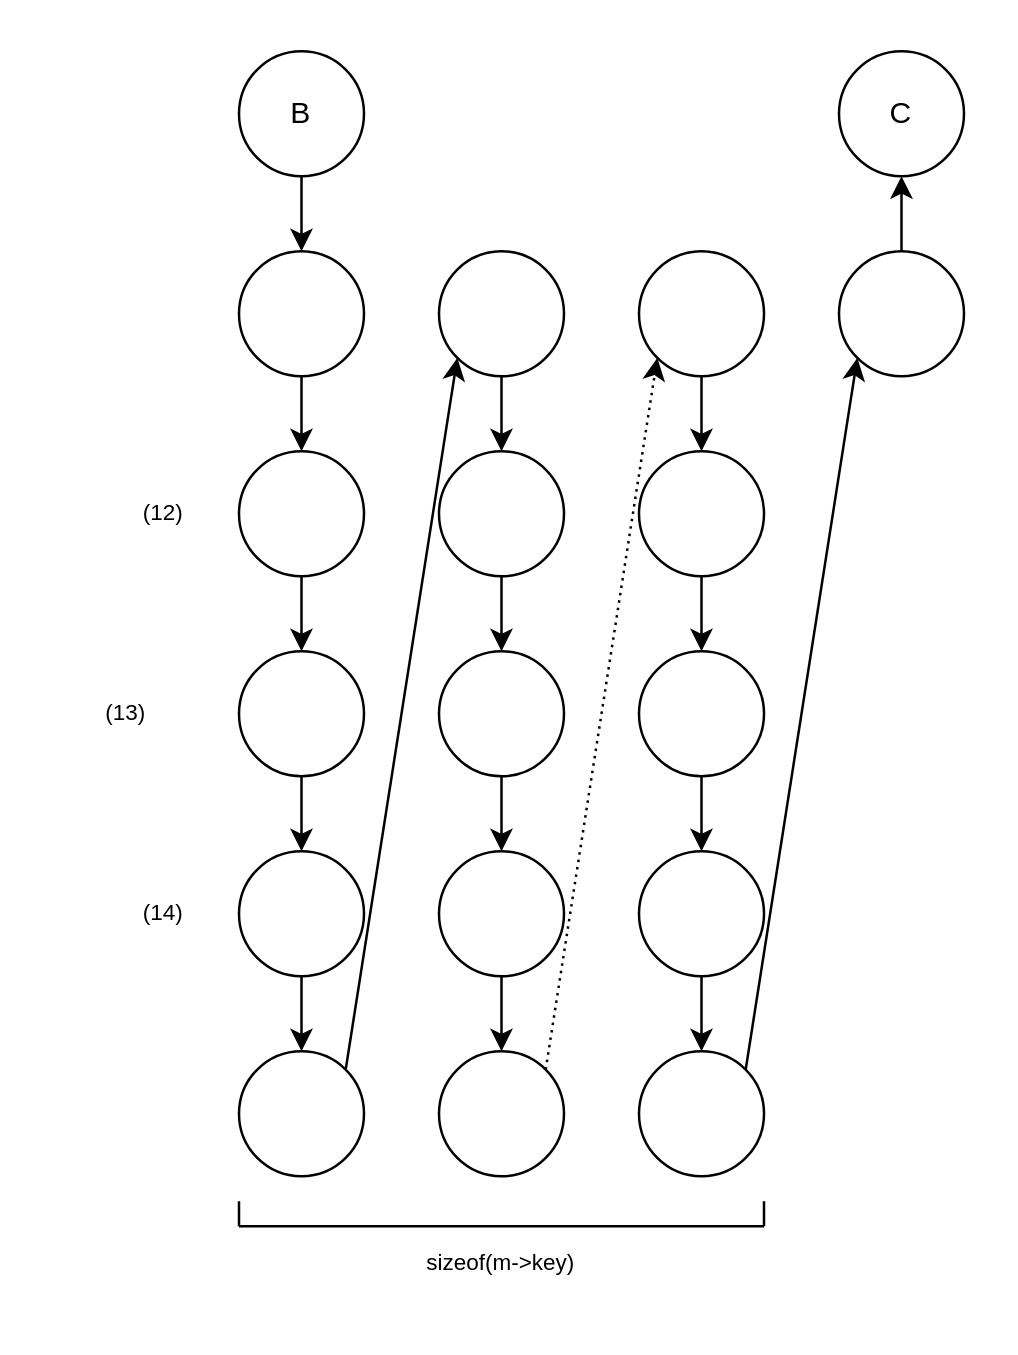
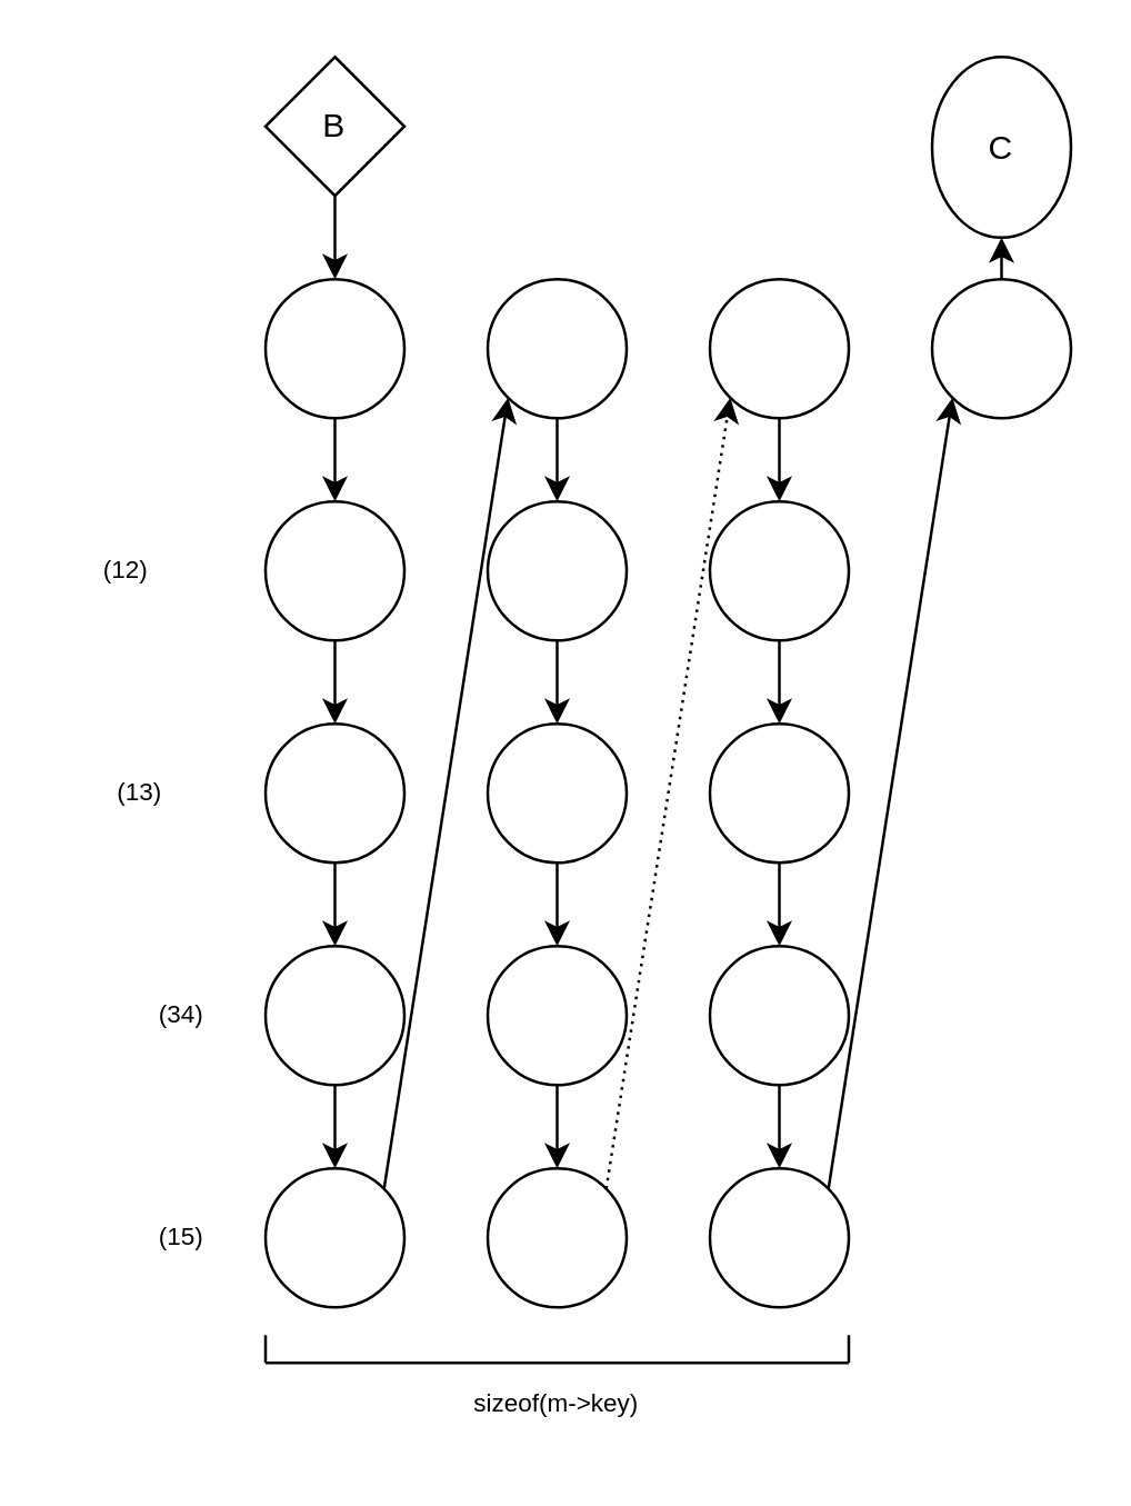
  <mxCell id="0" />
  <mxCell id="1" parent="0" />
  <mxCell id="2" style="rounded=0;orthogonalLoop=1;jettySize=auto;html=1;exitX=0.5;exitY=1;exitDx=0;exitDy=0;entryX=0.5;entryY=0;entryDx=0;entryDy=0;fontSize=9;edgeStyle=orthogonalEdgeStyle;" edge="1" parent="1" source="3" target="5"><mxGeometry relative="1" as="geometry" /></mxCell>
- <mxCell id="3" value="B" style="ellipse;whiteSpace=wrap;html=1;aspect=fixed;" vertex="1" parent="1"><mxGeometry x="95" y="20" width="50" height="50" as="geometry" /></mxCell>
+ <mxCell id="3" value="B" style="rhombus;whiteSpace=wrap;html=1;aspect=fixed;" vertex="1" parent="1"><mxGeometry x="95" y="20" width="50" height="50" as="geometry" /></mxCell>
  <mxCell id="4" style="edgeStyle=orthogonalEdgeStyle;rounded=0;orthogonalLoop=1;jettySize=auto;html=1;exitX=0.5;exitY=1;exitDx=0;exitDy=0;entryX=0.5;entryY=0;entryDx=0;entryDy=0;fontSize=9;" edge="1" parent="1" source="5" target="7"><mxGeometry relative="1" as="geometry" /></mxCell>
  <mxCell id="5" value="" style="ellipse;whiteSpace=wrap;html=1;aspect=fixed;" vertex="1" parent="1"><mxGeometry x="95" y="100" width="50" height="50" as="geometry" /></mxCell>
  <mxCell id="6" style="edgeStyle=orthogonalEdgeStyle;rounded=0;orthogonalLoop=1;jettySize=auto;html=1;exitX=0.5;exitY=1;exitDx=0;exitDy=0;entryX=0.5;entryY=0;entryDx=0;entryDy=0;fontSize=9;" edge="1" parent="1" source="7" target="9"><mxGeometry relative="1" as="geometry" /></mxCell>
  <mxCell id="7" value="" style="ellipse;whiteSpace=wrap;html=1;aspect=fixed;" vertex="1" parent="1"><mxGeometry x="95" y="180" width="50" height="50" as="geometry" /></mxCell>
  <mxCell id="8" style="edgeStyle=none;rounded=0;orthogonalLoop=1;jettySize=auto;html=1;exitX=0.5;exitY=1;exitDx=0;exitDy=0;entryX=0.5;entryY=0;entryDx=0;entryDy=0;fontSize=9;" edge="1" parent="1" source="9" target="24"><mxGeometry relative="1" as="geometry" /></mxCell>
  <mxCell id="9" value="" style="ellipse;whiteSpace=wrap;html=1;aspect=fixed;" vertex="1" parent="1"><mxGeometry x="95" y="260" width="50" height="50" as="geometry" /></mxCell>
  <mxCell id="10" value="" style="ellipse;whiteSpace=wrap;html=1;aspect=fixed;" vertex="1" parent="1"><mxGeometry x="175" y="100" width="50" height="50" as="geometry" /></mxCell>
  <mxCell id="11" style="edgeStyle=none;rounded=0;orthogonalLoop=1;jettySize=auto;html=1;exitX=1;exitY=0;exitDx=0;exitDy=0;entryX=0;entryY=1;entryDx=0;entryDy=0;fontSize=9;dashed=1;dashPattern=1 2;" edge="1" parent="1" source="34" target="12"><mxGeometry relative="1" as="geometry"><mxPoint x="217.678" y="267.322" as="sourcePoint" /></mxGeometry></mxCell>
  <mxCell id="12" value="" style="ellipse;whiteSpace=wrap;html=1;aspect=fixed;" vertex="1" parent="1"><mxGeometry x="255" y="100" width="50" height="50" as="geometry" /></mxCell>
  <mxCell id="13" value="" style="ellipse;whiteSpace=wrap;html=1;aspect=fixed;" vertex="1" parent="1"><mxGeometry x="335" y="100" width="50" height="50" as="geometry" /></mxCell>
  <mxCell id="14" style="edgeStyle=none;rounded=0;orthogonalLoop=1;jettySize=auto;html=1;entryX=0.5;entryY=1;entryDx=0;entryDy=0;fontSize=9;" edge="1" parent="1" target="15"><mxGeometry relative="1" as="geometry"><mxPoint x="360" y="100" as="sourcePoint" /></mxGeometry></mxCell>
- <mxCell id="15" value="C" style="ellipse;whiteSpace=wrap;html=1;aspect=fixed;" vertex="1" parent="1"><mxGeometry x="335" y="20" width="50" height="50" as="geometry" /></mxCell>
+ <mxCell id="15" value="C" style="ellipse;whiteSpace=wrap;html=1;aspect=fixed;" vertex="1" parent="1"><mxGeometry x="335" y="20" width="50" height="65" as="geometry" /></mxCell>
  <mxCell id="16" value="" style="group" vertex="1" connectable="0" parent="1"><mxGeometry x="95" y="480" width="210" height="10" as="geometry" /></mxCell>
  <mxCell id="17" value="" style="endArrow=none;html=1;rounded=0;fontSize=9;" edge="1" parent="16"><mxGeometry width="50" height="50" relative="1" as="geometry"><mxPoint y="10" as="sourcePoint" /><mxPoint x="210" y="10" as="targetPoint" /></mxGeometry></mxCell>
  <mxCell id="18" value="" style="endArrow=none;html=1;rounded=0;fontSize=9;" edge="1" parent="16"><mxGeometry width="50" height="50" relative="1" as="geometry"><mxPoint x="210" y="10" as="sourcePoint" /><mxPoint x="210" as="targetPoint" /></mxGeometry></mxCell>
  <mxCell id="19" value="" style="endArrow=none;html=1;rounded=0;fontSize=9;" edge="1" parent="16"><mxGeometry width="50" height="50" relative="1" as="geometry"><mxPoint y="10" as="sourcePoint" /><mxPoint as="targetPoint" /></mxGeometry></mxCell>
  <mxCell id="20" value="sizeof(m-&amp;gt;key)" style="text;html=1;strokeColor=none;fillColor=none;align=center;verticalAlign=middle;whiteSpace=wrap;rounded=0;fontSize=9;" vertex="1" parent="1"><mxGeometry x="150" y="490" width="100" height="30" as="geometry" /></mxCell>
- <mxCell id="21" value="(12)" style="text;html=1;strokeColor=none;fillColor=none;align=center;verticalAlign=middle;whiteSpace=wrap;rounded=0;fontSize=9;" vertex="1" parent="1"><mxGeometry x="35" y="190" width="60" height="30" as="geometry" /></mxCell>
+ <mxCell id="21" value="(12)" style="text;html=1;strokeColor=none;fillColor=none;align=center;verticalAlign=middle;whiteSpace=wrap;rounded=0;fontSize=9;" vertex="1" parent="1"><mxGeometry x="15" y="190" width="60" height="30" as="geometry" /></mxCell>
  <mxCell id="22" value="(13)" style="text;html=1;strokeColor=none;fillColor=none;align=center;verticalAlign=middle;whiteSpace=wrap;rounded=0;fontSize=9;" vertex="1" parent="1"><mxGeometry x="20" y="270" width="60" height="30" as="geometry" /></mxCell>
  <mxCell id="23" style="edgeStyle=none;rounded=0;orthogonalLoop=1;jettySize=auto;html=1;exitX=0.5;exitY=1;exitDx=0;exitDy=0;entryX=0.5;entryY=0;entryDx=0;entryDy=0;fontSize=9;" edge="1" parent="1" source="24" target="26"><mxGeometry relative="1" as="geometry" /></mxCell>
  <mxCell id="24" value="" style="ellipse;whiteSpace=wrap;html=1;aspect=fixed;" vertex="1" parent="1"><mxGeometry x="95" y="340" width="50" height="50" as="geometry" /></mxCell>
  <mxCell id="25" style="edgeStyle=none;rounded=0;orthogonalLoop=1;jettySize=auto;html=1;exitX=1;exitY=0;exitDx=0;exitDy=0;entryX=0;entryY=1;entryDx=0;entryDy=0;fontSize=9;" edge="1" parent="1" source="26" target="10"><mxGeometry relative="1" as="geometry" /></mxCell>
  <mxCell id="26" value="" style="ellipse;whiteSpace=wrap;html=1;aspect=fixed;" vertex="1" parent="1"><mxGeometry x="95" y="420" width="50" height="50" as="geometry" /></mxCell>
  <mxCell id="27" style="edgeStyle=orthogonalEdgeStyle;rounded=0;orthogonalLoop=1;jettySize=auto;html=1;exitX=0.5;exitY=1;exitDx=0;exitDy=0;entryX=0.5;entryY=0;entryDx=0;entryDy=0;fontSize=9;" edge="1" parent="1" target="29"><mxGeometry relative="1" as="geometry"><mxPoint x="200" y="150" as="sourcePoint" /></mxGeometry></mxCell>
  <mxCell id="28" style="edgeStyle=orthogonalEdgeStyle;rounded=0;orthogonalLoop=1;jettySize=auto;html=1;exitX=0.5;exitY=1;exitDx=0;exitDy=0;entryX=0.5;entryY=0;entryDx=0;entryDy=0;fontSize=9;" edge="1" parent="1" source="29" target="31"><mxGeometry relative="1" as="geometry" /></mxCell>
  <mxCell id="29" value="" style="ellipse;whiteSpace=wrap;html=1;aspect=fixed;" vertex="1" parent="1"><mxGeometry x="175" y="180" width="50" height="50" as="geometry" /></mxCell>
  <mxCell id="30" style="edgeStyle=none;rounded=0;orthogonalLoop=1;jettySize=auto;html=1;exitX=0.5;exitY=1;exitDx=0;exitDy=0;entryX=0.5;entryY=0;entryDx=0;entryDy=0;fontSize=9;" edge="1" parent="1" source="31" target="33"><mxGeometry relative="1" as="geometry" /></mxCell>
  <mxCell id="31" value="" style="ellipse;whiteSpace=wrap;html=1;aspect=fixed;" vertex="1" parent="1"><mxGeometry x="175" y="260" width="50" height="50" as="geometry" /></mxCell>
  <mxCell id="32" style="edgeStyle=none;rounded=0;orthogonalLoop=1;jettySize=auto;html=1;exitX=0.5;exitY=1;exitDx=0;exitDy=0;entryX=0.5;entryY=0;entryDx=0;entryDy=0;fontSize=9;" edge="1" parent="1" source="33" target="34"><mxGeometry relative="1" as="geometry" /></mxCell>
  <mxCell id="33" value="" style="ellipse;whiteSpace=wrap;html=1;aspect=fixed;" vertex="1" parent="1"><mxGeometry x="175" y="340" width="50" height="50" as="geometry" /></mxCell>
  <mxCell id="34" value="" style="ellipse;whiteSpace=wrap;html=1;aspect=fixed;" vertex="1" parent="1"><mxGeometry x="175" y="420" width="50" height="50" as="geometry" /></mxCell>
- <mxCell id="35" value="(14)" style="text;html=1;strokeColor=none;fillColor=none;align=center;verticalAlign=middle;whiteSpace=wrap;rounded=0;fontSize=9;" vertex="1" parent="1"><mxGeometry x="35" y="350" width="60" height="30" as="geometry" /></mxCell>
+ <mxCell id="35" value="(34)" style="text;html=1;strokeColor=none;fillColor=none;align=center;verticalAlign=middle;whiteSpace=wrap;rounded=0;fontSize=9;" vertex="1" parent="1"><mxGeometry x="35" y="350" width="60" height="30" as="geometry" /></mxCell>
+ <mxCell id="36" value="(15)" style="text;html=1;strokeColor=none;fillColor=none;align=center;verticalAlign=middle;whiteSpace=wrap;rounded=0;fontSize=9;" vertex="1" parent="1"><mxGeometry x="35" y="430" width="60" height="30" as="geometry" /></mxCell>
  <mxCell id="37" style="edgeStyle=orthogonalEdgeStyle;rounded=0;orthogonalLoop=1;jettySize=auto;html=1;exitX=0.5;exitY=1;exitDx=0;exitDy=0;entryX=0.5;entryY=0;entryDx=0;entryDy=0;fontSize=9;" edge="1" parent="1" target="39"><mxGeometry relative="1" as="geometry"><mxPoint x="280" y="150" as="sourcePoint" /></mxGeometry></mxCell>
  <mxCell id="38" style="edgeStyle=orthogonalEdgeStyle;rounded=0;orthogonalLoop=1;jettySize=auto;html=1;exitX=0.5;exitY=1;exitDx=0;exitDy=0;entryX=0.5;entryY=0;entryDx=0;entryDy=0;fontSize=9;" edge="1" parent="1" source="39" target="41"><mxGeometry relative="1" as="geometry" /></mxCell>
  <mxCell id="39" value="" style="ellipse;whiteSpace=wrap;html=1;aspect=fixed;" vertex="1" parent="1"><mxGeometry x="255" y="180" width="50" height="50" as="geometry" /></mxCell>
  <mxCell id="40" style="edgeStyle=none;rounded=0;orthogonalLoop=1;jettySize=auto;html=1;exitX=0.5;exitY=1;exitDx=0;exitDy=0;entryX=0.5;entryY=0;entryDx=0;entryDy=0;fontSize=9;" edge="1" parent="1" source="41" target="43"><mxGeometry relative="1" as="geometry" /></mxCell>
  <mxCell id="41" value="" style="ellipse;whiteSpace=wrap;html=1;aspect=fixed;" vertex="1" parent="1"><mxGeometry x="255" y="260" width="50" height="50" as="geometry" /></mxCell>
  <mxCell id="42" style="edgeStyle=none;rounded=0;orthogonalLoop=1;jettySize=auto;html=1;exitX=0.5;exitY=1;exitDx=0;exitDy=0;entryX=0.5;entryY=0;entryDx=0;entryDy=0;fontSize=9;" edge="1" parent="1" source="43" target="45"><mxGeometry relative="1" as="geometry" /></mxCell>
  <mxCell id="43" value="" style="ellipse;whiteSpace=wrap;html=1;aspect=fixed;" vertex="1" parent="1"><mxGeometry x="255" y="340" width="50" height="50" as="geometry" /></mxCell>
  <mxCell id="44" style="edgeStyle=none;rounded=0;orthogonalLoop=1;jettySize=auto;html=1;exitX=1;exitY=0;exitDx=0;exitDy=0;entryX=0;entryY=1;entryDx=0;entryDy=0;fontSize=9;" edge="1" parent="1" source="45"><mxGeometry relative="1" as="geometry"><mxPoint x="342.322" y="142.678" as="targetPoint" /></mxGeometry></mxCell>
  <mxCell id="45" value="" style="ellipse;whiteSpace=wrap;html=1;aspect=fixed;" vertex="1" parent="1"><mxGeometry x="255" y="420" width="50" height="50" as="geometry" /></mxCell>
  <mxCell id="46" style="edgeStyle=none;rounded=0;orthogonalLoop=1;jettySize=auto;html=1;exitX=0.5;exitY=1;exitDx=0;exitDy=0;fontSize=9;" edge="1" parent="1" source="20" target="20"><mxGeometry relative="1" as="geometry" /></mxCell>
